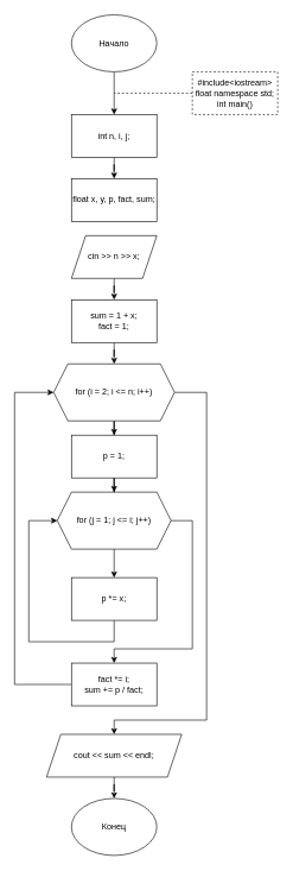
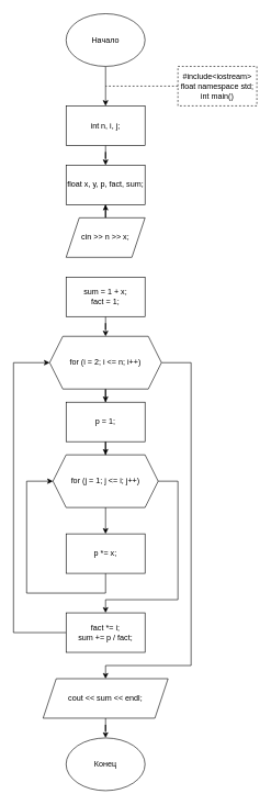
  <mxCell id="0" />
  <mxCell id="1" parent="0" />
  <mxCell id="2" value="" style="edgeStyle=orthogonalEdgeStyle;rounded=0;orthogonalLoop=1;jettySize=auto;html=1;" edge="1" parent="1" source="3" target="5"><mxGeometry relative="1" as="geometry" /></mxCell>
  <mxCell id="3" value="Начало" style="ellipse;whiteSpace=wrap;html=1;" vertex="1" parent="1"><mxGeometry x="100" y="20" width="120" height="80" as="geometry" /></mxCell>
  <mxCell id="4" value="" style="edgeStyle=orthogonalEdgeStyle;rounded=0;orthogonalLoop=1;jettySize=auto;html=1;" edge="1" parent="1" source="5" target="22"><mxGeometry relative="1" as="geometry" /></mxCell>
  <mxCell id="5" value="&lt;span&gt;&#09;&lt;/span&gt;int n, i, j;" style="rounded=0;whiteSpace=wrap;html=1;" vertex="1" parent="1"><mxGeometry x="100" y="160" width="120" height="60" as="geometry" /></mxCell>
  <mxCell id="6" value="&lt;div&gt;#include&amp;lt;iostream&amp;gt;&lt;/div&gt;&lt;div&gt;float namespace std;&lt;/div&gt;&lt;div&gt;int main()&lt;/div&gt;" style="rounded=0;whiteSpace=wrap;html=1;dashed=1;" vertex="1" parent="1"><mxGeometry x="270" y="100" width="120" height="60" as="geometry" /></mxCell>
  <mxCell id="7" value="" style="endArrow=none;dashed=1;html=1;rounded=0;exitX=0;exitY=0.5;exitDx=0;exitDy=0;" edge="1" parent="1" source="6"><mxGeometry width="50" height="50" relative="1" as="geometry"><mxPoint x="150" y="450" as="sourcePoint" /><mxPoint x="160" y="130" as="targetPoint" /></mxGeometry></mxCell>
- <mxCell id="8" value="" style="edgeStyle=orthogonalEdgeStyle;rounded=0;orthogonalLoop=1;jettySize=auto;html=1;" edge="1" parent="1" source="9" target="24"><mxGeometry relative="1" as="geometry" /></mxCell>
+ <mxCell id="8" value="" style="edgeStyle=orthogonalEdgeStyle;rounded=0;orthogonalLoop=1;jettySize=auto;html=1;" edge="1" parent="1" source="9" target="22"><mxGeometry relative="1" as="geometry" /></mxCell>
  <mxCell id="9" value="&lt;span&gt;&#09;&lt;/span&gt;cin &amp;gt;&amp;gt; n &amp;gt;&amp;gt; x;" style="shape=parallelogram;perimeter=parallelogramPerimeter;whiteSpace=wrap;html=1;fixedSize=1;" vertex="1" parent="1"><mxGeometry x="100" y="330" width="120" height="60" as="geometry" /></mxCell>
  <mxCell id="10" style="edgeStyle=orthogonalEdgeStyle;rounded=0;orthogonalLoop=1;jettySize=auto;html=1;entryX=0.5;entryY=0;entryDx=0;entryDy=0;" edge="1" parent="1" source="12" target="20"><mxGeometry relative="1" as="geometry"><Array as="points"><mxPoint x="290" y="550" /><mxPoint x="290" y="1010" /><mxPoint x="160" y="1010" /></Array></mxGeometry></mxCell>
  <mxCell id="11" value="" style="edgeStyle=orthogonalEdgeStyle;rounded=0;orthogonalLoop=1;jettySize=auto;html=1;" edge="1" parent="1" source="12" target="26"><mxGeometry relative="1" as="geometry" /></mxCell>
  <mxCell id="12" value="&lt;span&gt;&#09;&lt;/span&gt;for (i = 2; i &amp;lt;= n; i++)" style="shape=hexagon;perimeter=hexagonPerimeter2;whiteSpace=wrap;html=1;fixedSize=1;" vertex="1" parent="1"><mxGeometry x="75" y="510" width="170" height="80" as="geometry" /></mxCell>
  <mxCell id="13" style="edgeStyle=orthogonalEdgeStyle;rounded=0;orthogonalLoop=1;jettySize=auto;html=1;entryX=0.5;entryY=0;entryDx=0;entryDy=0;" edge="1" parent="1" source="15" target="17"><mxGeometry relative="1" as="geometry"><Array as="points"><mxPoint x="270" y="730" /><mxPoint x="270" y="910" /><mxPoint x="160" y="910" /></Array></mxGeometry></mxCell>
  <mxCell id="14" value="" style="edgeStyle=orthogonalEdgeStyle;rounded=0;orthogonalLoop=1;jettySize=auto;html=1;entryX=0.5;entryY=0;entryDx=0;entryDy=0;" edge="1" parent="1" source="15" target="27"><mxGeometry relative="1" as="geometry"><mxPoint x="530" y="848" as="targetPoint" /></mxGeometry></mxCell>
  <mxCell id="15" value="&lt;span&gt;&#09;&#09;&lt;/span&gt;for (j = 1; j &amp;lt;= i; j++)" style="shape=hexagon;perimeter=hexagonPerimeter2;whiteSpace=wrap;html=1;fixedSize=1;" vertex="1" parent="1"><mxGeometry x="80" y="690" width="160" height="80" as="geometry" /></mxCell>
  <mxCell id="16" value="" style="edgeStyle=orthogonalEdgeStyle;rounded=0;orthogonalLoop=1;jettySize=auto;html=1;entryX=0;entryY=0.5;entryDx=0;entryDy=0;" edge="1" parent="1" source="17" target="12"><mxGeometry relative="1" as="geometry"><mxPoint x="160" y="1020" as="targetPoint" /><Array as="points"><mxPoint x="20" y="960" /><mxPoint x="20" y="550" /></Array></mxGeometry></mxCell>
  <mxCell id="17" value="&lt;div&gt;&lt;span&gt;&#09;&#09;&lt;/span&gt;fact *= i;&lt;/div&gt;&lt;div&gt;&lt;span&gt;&#09;&#09;&lt;/span&gt;sum += p / fact;&lt;/div&gt;" style="rounded=0;whiteSpace=wrap;html=1;" vertex="1" parent="1"><mxGeometry x="100" y="930" width="120" height="60" as="geometry" /></mxCell>
  <mxCell id="18" value="" style="endArrow=classic;html=1;rounded=0;exitX=0.5;exitY=1;exitDx=0;exitDy=0;entryX=0;entryY=0.5;entryDx=0;entryDy=0;" edge="1" parent="1" target="15"><mxGeometry width="50" height="50" relative="1" as="geometry"><mxPoint x="160" y="870" as="sourcePoint" /><mxPoint x="200" y="810" as="targetPoint" /><Array as="points"><mxPoint x="160" y="900" /><mxPoint x="40" y="900" /><mxPoint x="40" y="730" /></Array></mxGeometry></mxCell>
  <mxCell id="19" value="" style="edgeStyle=orthogonalEdgeStyle;rounded=0;orthogonalLoop=1;jettySize=auto;html=1;" edge="1" parent="1" source="20" target="21"><mxGeometry relative="1" as="geometry" /></mxCell>
  <mxCell id="20" value="&lt;span&gt;&#09;&lt;/span&gt;cout &amp;lt;&amp;lt; sum &amp;lt;&amp;lt; endl;" style="shape=parallelogram;perimeter=parallelogramPerimeter;whiteSpace=wrap;html=1;fixedSize=1;" vertex="1" parent="1"><mxGeometry x="65" y="1030" width="190" height="60" as="geometry" /></mxCell>
  <mxCell id="21" value="Конец" style="ellipse;whiteSpace=wrap;html=1;" vertex="1" parent="1"><mxGeometry x="100" y="1120" width="120" height="80" as="geometry" /></mxCell>
  <mxCell id="22" value="&lt;span&gt;&#09;&lt;/span&gt;float x, y, p, fact, sum;" style="rounded=0;whiteSpace=wrap;html=1;" vertex="1" parent="1"><mxGeometry x="100" y="250" width="120" height="60" as="geometry" /></mxCell>
  <mxCell id="23" style="edgeStyle=orthogonalEdgeStyle;rounded=0;orthogonalLoop=1;jettySize=auto;html=1;entryX=0.5;entryY=0;entryDx=0;entryDy=0;" edge="1" parent="1" source="24" target="12"><mxGeometry relative="1" as="geometry" /></mxCell>
  <mxCell id="24" value="&lt;div&gt;&lt;span&gt;&#09;&lt;/span&gt;sum = 1 + x;&lt;/div&gt;&lt;div&gt;&lt;span&gt;&#09;&lt;/span&gt;fact = 1;&lt;/div&gt;" style="rounded=0;whiteSpace=wrap;html=1;" vertex="1" parent="1"><mxGeometry x="100" y="420" width="120" height="60" as="geometry" /></mxCell>
  <mxCell id="25" value="" style="edgeStyle=orthogonalEdgeStyle;rounded=0;orthogonalLoop=1;jettySize=auto;html=1;" edge="1" parent="1" source="26" target="15"><mxGeometry relative="1" as="geometry" /></mxCell>
  <mxCell id="26" value="&lt;span&gt;&#09;&#09;&lt;/span&gt;p = 1;" style="whiteSpace=wrap;html=1;" vertex="1" parent="1"><mxGeometry x="100" y="610" width="120" height="60" as="geometry" /></mxCell>
  <mxCell id="27" value="&lt;span&gt;&#09;&#09;&#09;&lt;/span&gt;p *= x;" style="rounded=0;whiteSpace=wrap;html=1;" vertex="1" parent="1"><mxGeometry x="100" y="810" width="120" height="60" as="geometry" /></mxCell>
